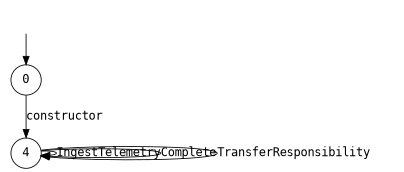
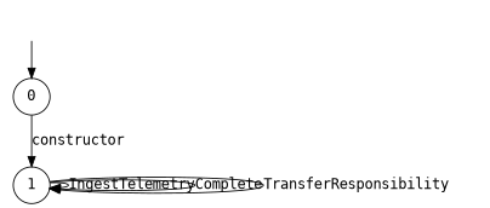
  digraph {
    rankdir=TB
    fontname="DejaVu Sans Mono"
    node [shape=circle fontname="DejaVu Sans Mono"]
    edge [fontname="DejaVu Sans Mono"]
    "" [shape=plaintext]
    n2 [label=0]
-   n3 [label=4]
+   n3 [label=1]
    "" -> n2
    n2 -> n3 [label=constructor]
    n3 -> n3 [label=IngestTelemetry]
    n3 -> n3 [label=Complete]
    n3 -> n3 [label=TransferResponsibility]
  }
